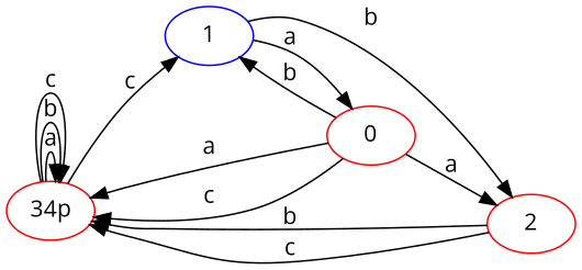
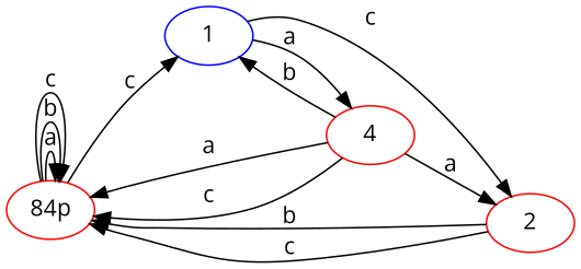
  digraph {
    fontname="Open Sans"
    rankdir=LR
    node [color=red fontname="Open Sans"]
    edge [fontname="Open Sans"]
-   "34p"
+   "34p" [label="84p"]
    1 [color=blue]
-   0
+   0 [label=4]
    2
    "34p" -> "34p" [label=a]
    "34p" -> "34p" [label=b]
    "34p" -> "34p" [label=c]
    "34p" -> 1 [label=c]
    1 -> 0 [label=a]
-   1 -> 2 [label=b]
+   1 -> 2 [label=c]
    0 -> "34p" [label=a]
    0 -> "34p" [label=c]
    0 -> 1 [label=b]
    0 -> 2 [label=a]
    2 -> "34p" [label=b]
    2 -> "34p" [label=c]
  }
